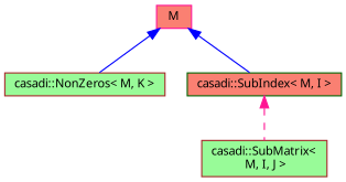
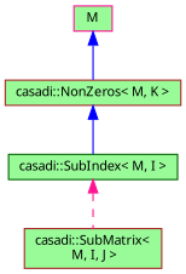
  digraph {
    rankdir=TB
    node [color=brown fillcolor=salmon fontname="FreeSans.ttf" fontsize=10 shape=record style=filled]
    edge [color=blue dir=back fontname="FreeSans.ttf" fontsize=10 labelfontname="FreeSans.ttf" labelfontsize=10 style=solid]
-   n1 [color=deeppink height=0.2 label=M width=0.4]
+   n1 [color=deeppink fillcolor=palegreen height=0.2 label=M width=0.4]
    n2 [fillcolor=palegreen height=0.2 label="casadi::NonZeros\< M, K \>" width=0.4]
-   n3 [color=darkgreen height=0.2 label="casadi::SubIndex\< M, I \>" width=0.4]
+   n3 [color=darkgreen fillcolor=palegreen height=0.2 label="casadi::SubIndex\< M, I \>" width=0.4]
    n4 [fillcolor=palegreen height=0.2 label="casadi::SubMatrix\<\l M, I, J \>" width=0.4]
    n1 -> n2
-   n1 -> n3
+   n2 -> n3
    n3 -> n4 [color=deeppink style=dashed]
  }
